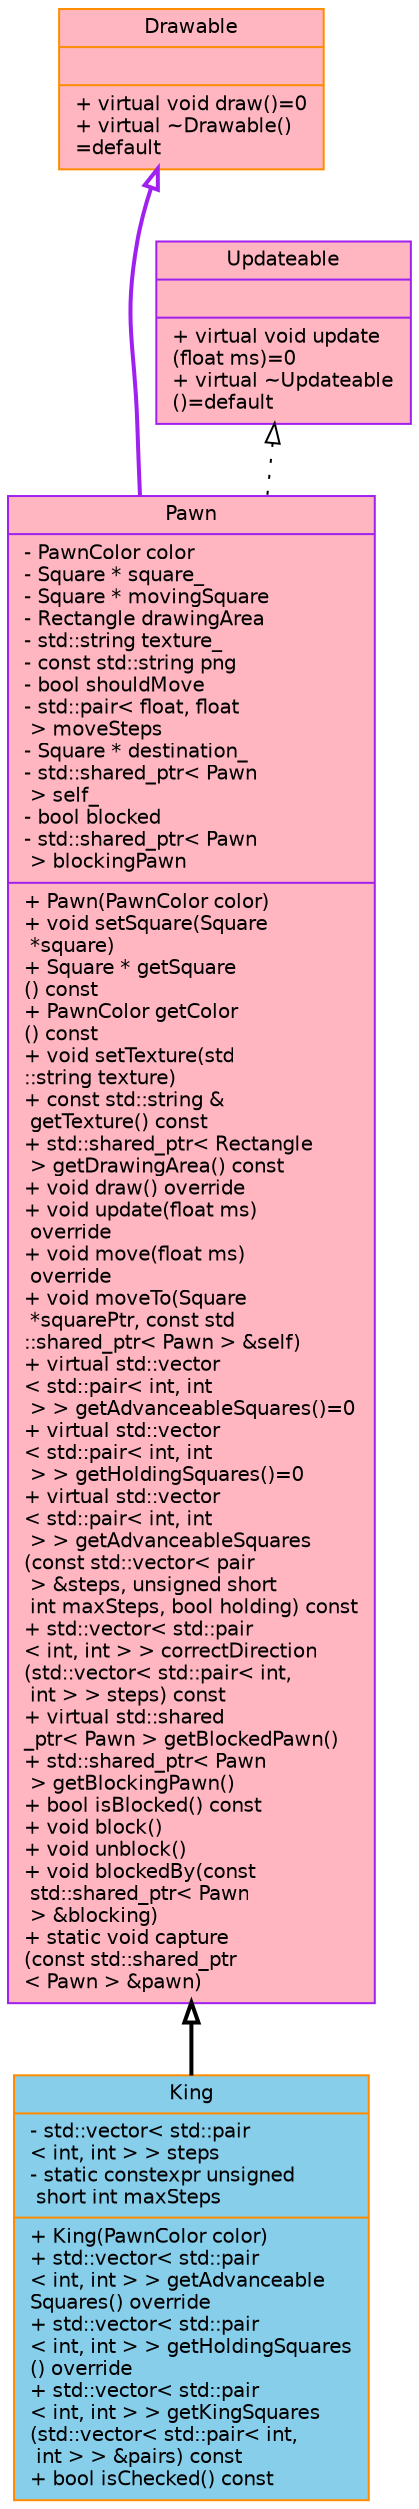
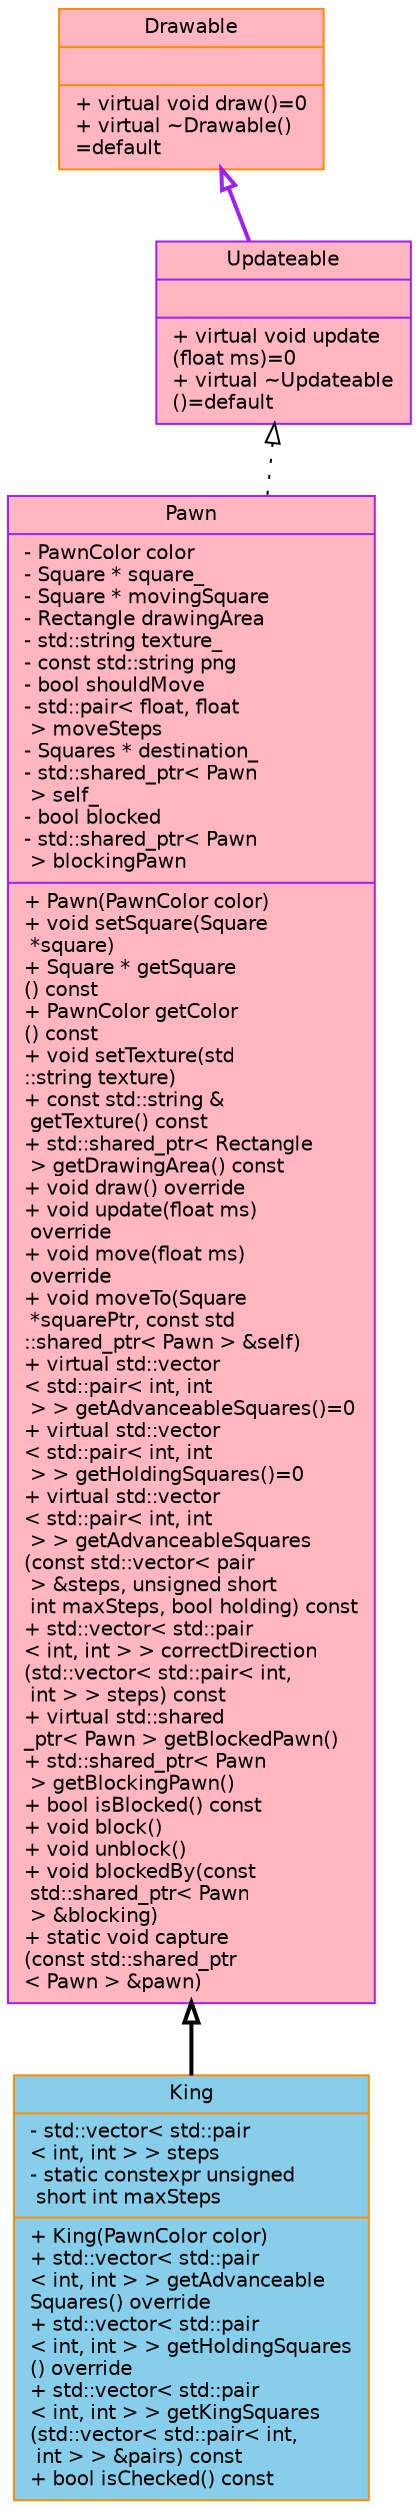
  digraph {
    node [color=darkorange fillcolor=lightpink fontname=Helvetica fontsize=10 shape=record style=filled]
    edge [arrowtail=onormal color=black dir=back fontname=Helvetica fontsize=10 labelfontname=Helvetica labelfontsize=10 style=bold]
    n1 [fillcolor=skyblue fontcolor=black height=0.2 label="{King\n|- std::vector\< std::pair\l\< int, int \> \> steps\l- static constexpr unsigned\l short int maxSteps\l|+  King(PawnColor color)\l+ std::vector\< std::pair\l\< int, int \> \> getAdvanceable\lSquares() override\l+ std::vector\< std::pair\l\< int, int \> \> getHoldingSquares\l() override\l+ std::vector\< std::pair\l\< int, int \> \> getKingSquares\l(std::vector\< std::pair\< int,\l int \> \> &pairs) const\l+ bool isChecked() const\l}" width=0.4]
-   n2 [color=purple height=0.2 label="{Pawn\n|- PawnColor color\l- Square * square_\l- Square * movingSquare\l- Rectangle drawingArea\l- std::string texture_\l- const std::string png\l- bool shouldMove\l- std::pair\< float, float\l \> moveSteps\l- Square * destination_\l- std::shared_ptr\< Pawn\l \> self_\l- bool blocked\l- std::shared_ptr\< Pawn\l \> blockingPawn\l|+  Pawn(PawnColor color)\l+ void setSquare(Square\l *square)\l+ Square * getSquare\l() const\l+ PawnColor getColor\l() const\l+ void setTexture(std\l::string texture)\l+ const std::string &\l getTexture() const\l+ std::shared_ptr\< Rectangle\l \> getDrawingArea() const\l+ void draw() override\l+ void update(float ms)\l override\l+ void move(float ms)\l override\l+ void moveTo(Square\l *squarePtr, const std\l::shared_ptr\< Pawn \> &self)\l+ virtual std::vector\l\< std::pair\< int, int\l \> \> getAdvanceableSquares()=0\l+ virtual std::vector\l\< std::pair\< int, int\l \> \> getHoldingSquares()=0\l+ virtual std::vector\l\< std::pair\< int, int\l \> \> getAdvanceableSquares\l(const std::vector\< pair\l \> &steps, unsigned short\l int maxSteps, bool holding) const\l+ std::vector\< std::pair\l\< int, int \> \> correctDirection\l(std::vector\< std::pair\< int,\l int \> \> steps) const\l+ virtual std::shared\l_ptr\< Pawn \> getBlockedPawn()\l+ std::shared_ptr\< Pawn\l \> getBlockingPawn()\l+ bool isBlocked() const\l+ void block()\l+ void unblock()\l+ void blockedBy(const\l std::shared_ptr\< Pawn\l \> &blocking)\l+ static void capture\l(const std::shared_ptr\l\< Pawn \> &pawn)\l}" width=0.4]
+   n2 [color=purple height=0.2 label="{Pawn\n|- PawnColor color\l- Square * square_\l- Square * movingSquare\l- Rectangle drawingArea\l- std::string texture_\l- const std::string png\l- bool shouldMove\l- std::pair\< float, float\l \> moveSteps\l- Squares * destination_\l- std::shared_ptr\< Pawn\l \> self_\l- bool blocked\l- std::shared_ptr\< Pawn\l \> blockingPawn\l|+  Pawn(PawnColor color)\l+ void setSquare(Square\l *square)\l+ Square * getSquare\l() const\l+ PawnColor getColor\l() const\l+ void setTexture(std\l::string texture)\l+ const std::string &\l getTexture() const\l+ std::shared_ptr\< Rectangle\l \> getDrawingArea() const\l+ void draw() override\l+ void update(float ms)\l override\l+ void move(float ms)\l override\l+ void moveTo(Square\l *squarePtr, const std\l::shared_ptr\< Pawn \> &self)\l+ virtual std::vector\l\< std::pair\< int, int\l \> \> getAdvanceableSquares()=0\l+ virtual std::vector\l\< std::pair\< int, int\l \> \> getHoldingSquares()=0\l+ virtual std::vector\l\< std::pair\< int, int\l \> \> getAdvanceableSquares\l(const std::vector\< pair\l \> &steps, unsigned short\l int maxSteps, bool holding) const\l+ std::vector\< std::pair\l\< int, int \> \> correctDirection\l(std::vector\< std::pair\< int,\l int \> \> steps) const\l+ virtual std::shared\l_ptr\< Pawn \> getBlockedPawn()\l+ std::shared_ptr\< Pawn\l \> getBlockingPawn()\l+ bool isBlocked() const\l+ void block()\l+ void unblock()\l+ void blockedBy(const\l std::shared_ptr\< Pawn\l \> &blocking)\l+ static void capture\l(const std::shared_ptr\l\< Pawn \> &pawn)\l}" width=0.4]
    n3 [height=0.2 label="{Drawable\n||+ virtual void draw()=0\l+ virtual ~Drawable()\l=default\l}" width=0.4]
    n4 [color=purple height=0.2 label="{Updateable\n||+ virtual void update\l(float ms)=0\l+ virtual ~Updateable\l()=default\l}" width=0.4]
    n2 -> n1
-   n3 -> n2 [color=purple]
+   n3 -> n4 [color=purple]
    n4 -> n2 [style=dotted]
  }
